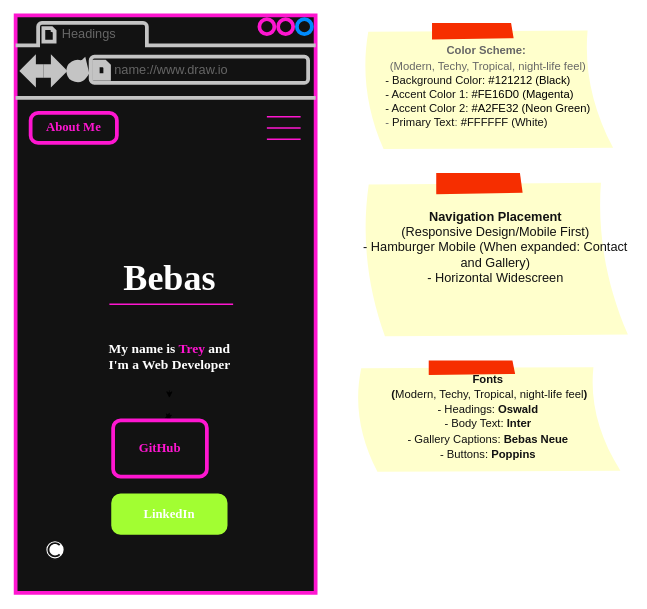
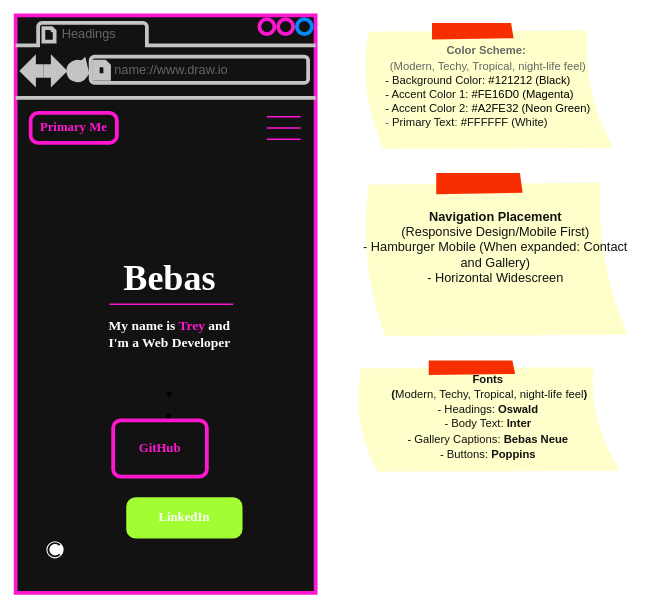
  <mxCell id="0" />
  <mxCell id="1" parent="0" />
  <mxCell id="2" value="" style="strokeWidth=5;shadow=0;dashed=0;align=center;html=1;shape=mxgraph.mockup.containers.browserWindow;rSize=0;strokeColor=#FE16D0;strokeColor2=#008cff;strokeColor3=#c4c4c4;mainText=,;recursiveResize=0;fillColor=#121212;fontFamily=Inter;fontSource=https%3A%2F%2Ffonts.googleapis.com%2Fcss%3Ffamily%3DInter;" parent="1" vertex="1"><mxGeometry x="20" y="20" width="400" height="770" as="geometry" /></mxCell>
  <mxCell id="3" value="Headings" style="strokeWidth=1;shadow=0;dashed=0;align=center;html=1;shape=mxgraph.mockup.containers.anchor;fontSize=17;fontColor=#666666;align=left;" parent="2" vertex="1"><mxGeometry x="60" y="12" width="110" height="26" as="geometry" /></mxCell>
  <mxCell id="4" value="name://www.draw.io" style="strokeWidth=1;shadow=0;dashed=0;align=center;html=1;shape=mxgraph.mockup.containers.anchor;rSize=0;fontSize=17;fontColor=#666666;align=left;" parent="2" vertex="1"><mxGeometry x="130" y="60" width="250" height="26" as="geometry" /></mxCell>
  <mxCell id="5" value="" style="edgeStyle=none;html=1;" parent="2" target="9" edge="1"><mxGeometry relative="1" as="geometry"><mxPoint x="205" y="530" as="sourcePoint" /></mxGeometry></mxCell>
- <mxCell id="6" value="&lt;font style=&quot;color: rgb(254, 22, 208);&quot; face=&quot;Poppins&quot;&gt;About Me&lt;/font&gt;" style="strokeWidth=5;shadow=0;dashed=0;align=center;html=1;shape=mxgraph.mockup.buttons.button;strokeColor=#FE16D0;fontColor=#ffffff;mainText=;buttonStyle=round;fontSize=17;fontStyle=1;fillColor=#121212;whiteSpace=wrap;fontFamily=Oswald;fontSource=https%3A%2F%2Ffonts.googleapis.com%2Fcss%3Ffamily%3DOswald;" parent="2" vertex="1"><mxGeometry x="20" y="130" width="115" height="40" as="geometry" /></mxCell>
+ <mxCell id="6" value="&lt;font style=&quot;color: rgb(254, 22, 208);&quot; face=&quot;Poppins&quot;&gt;Primary Me&lt;/font&gt;" style="strokeWidth=5;shadow=0;dashed=0;align=center;html=1;shape=mxgraph.mockup.buttons.button;strokeColor=#FE16D0;fontColor=#ffffff;mainText=;buttonStyle=round;fontSize=17;fontStyle=1;fillColor=#121212;whiteSpace=wrap;fontFamily=Oswald;fontSource=https%3A%2F%2Ffonts.googleapis.com%2Fcss%3Ffamily%3DOswald;" parent="2" vertex="1"><mxGeometry x="20" y="130" width="115" height="40" as="geometry" /></mxCell>
  <mxCell id="7" value="" style="strokeColor=#121212;verticalLabelPosition=bottom;shadow=0;dashed=0;verticalAlign=top;strokeWidth=2;html=1;shape=mxgraph.mockup.misc.copyrightIcon;labelBorderColor=none;fontColor=#333333;fillColor=#FFFFFF;" parent="2" vertex="1"><mxGeometry x="40" y="700" width="25" height="25" as="geometry" /></mxCell>
  <mxCell id="8" value="" style="edgeStyle=none;html=1;" parent="2" source="9" edge="1"><mxGeometry relative="1" as="geometry"><mxPoint x="205" y="530" as="targetPoint" /></mxGeometry></mxCell>
  <mxCell id="9" value="&lt;font style=&quot;color: rgb(254, 22, 208);&quot; data-font-src=&quot;https://fonts.googleapis.com/css?family=Poppins&quot; face=&quot;Poppins&quot;&gt;GitHub&lt;/font&gt;" style="strokeWidth=5;shadow=0;dashed=0;align=center;html=1;shape=mxgraph.mockup.buttons.button;strokeColor=#FE16D0;fontColor=#ffffff;mainText=;buttonStyle=round;fontSize=17;fontStyle=1;fillColor=#121212;whiteSpace=wrap;labelBorderColor=none;" parent="2" vertex="1"><mxGeometry x="130" y="540" width="125" height="75" as="geometry" /></mxCell>
- <mxCell id="10" value="&lt;font data-font-src=&quot;https://fonts.googleapis.com/css?family=Poppins&quot; face=&quot;Poppins&quot;&gt;LinkedIn&lt;/font&gt;" style="strokeWidth=5;shadow=0;dashed=0;align=center;html=1;shape=mxgraph.mockup.buttons.button;strokeColor=#A2FE32;fontColor=#ffffff;mainText=;buttonStyle=round;fontSize=17;fontStyle=1;fillColor=#A2FE32;whiteSpace=wrap;labelBorderColor=none;" parent="2" vertex="1"><mxGeometry x="130" y="640" width="150" height="50" as="geometry" /></mxCell>
+ <mxCell id="10" value="&lt;font data-font-src=&quot;https://fonts.googleapis.com/css?family=Poppins&quot; face=&quot;Poppins&quot;&gt;LinkedIn&lt;/font&gt;" style="strokeWidth=5;shadow=0;dashed=0;align=center;html=1;shape=mxgraph.mockup.buttons.button;strokeColor=#A2FE32;fontColor=#ffffff;mainText=;buttonStyle=round;fontSize=17;fontStyle=1;fillColor=#A2FE32;whiteSpace=wrap;labelBorderColor=none;" parent="2" vertex="1"><mxGeometry x="150" y="645" width="150" height="50" as="geometry" /></mxCell>
  <mxCell id="11" value="" style="line;strokeWidth=2;html=1;strokeColor=#FE16D0;" parent="2" vertex="1"><mxGeometry x="335" y="130" width="45" height="10" as="geometry" /></mxCell>
  <mxCell id="12" value="" style="line;strokeWidth=2;html=1;strokeColor=#FE16D0;" parent="2" vertex="1"><mxGeometry x="335" y="160" width="45" height="10" as="geometry" /></mxCell>
  <mxCell id="13" value="" style="line;strokeWidth=2;html=1;strokeColor=#FE16D0;" parent="2" vertex="1"><mxGeometry x="335" y="145" width="45" height="10" as="geometry" /></mxCell>
  <mxCell id="14" style="edgeStyle=none;html=1;exitX=0.5;exitY=0;exitDx=0;exitDy=0;entryX=0.5;entryY=0.333;entryDx=0;entryDy=0;entryPerimeter=0;" parent="2" edge="1"><mxGeometry relative="1" as="geometry"><mxPoint x="205" y="500" as="sourcePoint" /><mxPoint x="205" y="509.99" as="targetPoint" /></mxGeometry></mxCell>
  <mxCell id="15" value="&lt;h1&gt;&lt;font face=&quot;Oswald&quot; style=&quot;color: rgb(255, 255, 255);&quot;&gt;Bebas&lt;/font&gt;&lt;/h1&gt;" style="text;strokeColor=none;fillColor=none;html=1;fontSize=24;fontStyle=1;verticalAlign=middle;align=center;" parent="2" vertex="1"><mxGeometry x="155" y="330" width="100" height="40" as="geometry" /></mxCell>
- <mxCell id="16" value="&lt;h2&gt;&lt;font face=&quot;Oswald&quot; style=&quot;color: rgb(255, 255, 255);&quot;&gt;My name is &lt;/font&gt;&lt;font face=&quot;Oswald&quot; style=&quot;color: rgb(254, 22, 208);&quot;&gt;Trey&lt;/font&gt;&lt;font face=&quot;Oswald&quot; style=&quot;color: rgb(255, 255, 255);&quot;&gt; and I'm a Web Developer&lt;/font&gt;&lt;/h2&gt;" style="text;html=1;align=center;verticalAlign=middle;whiteSpace=wrap;rounded=0;" parent="2" vertex="1"><mxGeometry x="117.5" y="420" width="175" height="70" as="geometry" /></mxCell>
+ <mxCell id="16" value="&lt;h2&gt;&lt;font face=&quot;Oswald&quot; style=&quot;color: rgb(255, 255, 255);&quot;&gt;My name is &lt;/font&gt;&lt;font face=&quot;Oswald&quot; style=&quot;color: rgb(254, 22, 208);&quot;&gt;Trey&lt;/font&gt;&lt;font face=&quot;Oswald&quot; style=&quot;color: rgb(255, 255, 255);&quot;&gt; and I'm a Web Developer&lt;/font&gt;&lt;/h2&gt;" style="text;html=1;align=center;verticalAlign=middle;whiteSpace=wrap;rounded=0;" parent="2" vertex="1"><mxGeometry x="117.5" y="390" width="175" height="70" as="geometry" /></mxCell>
  <mxCell id="17" value="" style="line;strokeWidth=2;html=1;strokeColor=#FE16D0;" vertex="1" parent="2"><mxGeometry x="125" y="380" width="165" height="10" as="geometry" /></mxCell>
  <mxCell id="18" value="&lt;div style=&quot;&quot;&gt;&lt;font style=&quot;font-size: 15px;&quot;&gt;&lt;b style=&quot;background-color: transparent;&quot;&gt;Color Scheme:&lt;/b&gt;&lt;span style=&quot;background-color: transparent;&quot;&gt;&amp;nbsp;&lt;/span&gt;&lt;/font&gt;&lt;/div&gt;&lt;div style=&quot;&quot;&gt;&lt;span style=&quot;background-color: transparent;&quot;&gt;&lt;font style=&quot;font-size: 15px;&quot;&gt;(Modern, Techy, Tropical, night-life feel)&lt;/font&gt;&lt;/span&gt;&lt;/div&gt;&lt;font style=&quot;color: rgb(18, 18, 18); font-size: 15px;&quot;&gt;&lt;div style=&quot;text-align: left;&quot;&gt;&lt;span style=&quot;background-color: transparent;&quot;&gt;- Background Color:&amp;nbsp;&lt;/span&gt;&lt;span style=&quot;background-color: transparent; line-height: 18.4px; color: rgb(0, 0, 0);&quot;&gt;#&lt;span style=&quot;line-height: 15.333px; color: rgb(0, 0, 0);&quot;&gt;121212&lt;/span&gt;&lt;span style=&quot;color: rgb(0, 0, 0);&quot;&gt;&lt;/span&gt;&amp;nbsp;(Black)&lt;/span&gt;&lt;/div&gt;&lt;font face=&quot;Helvetica&quot;&gt;&lt;div style=&quot;text-align: left;&quot;&gt;&lt;span style=&quot;background-color: transparent;&quot;&gt;- Accent Color 1:&amp;nbsp;&lt;/span&gt;&lt;span style=&quot;background-color: transparent; line-height: 18.4px; color: rgb(0, 0, 0);&quot;&gt;#&lt;/span&gt;&lt;span style=&quot;background-color: transparent; line-height: 18.4px; color: rgb(0, 0, 0);&quot;&gt;&lt;font&gt;FE16D0&lt;/font&gt;&lt;/span&gt;&lt;span style=&quot;background-color: transparent; line-height: 18.4px; color: rgb(0, 0, 0);&quot;&gt;&amp;nbsp;(Magenta)&lt;/span&gt;&lt;/div&gt;&lt;div style=&quot;text-align: left;&quot;&gt;&lt;span style=&quot;background-color: transparent;&quot;&gt;- Accent Color 2:&amp;nbsp;&lt;/span&gt;&lt;span style=&quot;background-color: transparent; line-height: 18.4px; color: rgb(0, 0, 0);&quot;&gt;#&lt;/span&gt;&lt;span style=&quot;background-color: transparent; line-height: 18.4px; color: rgb(0, 0, 0);&quot;&gt;&lt;font&gt;A2FE32&lt;/font&gt;&lt;/span&gt;&lt;span style=&quot;background-color: transparent; line-height: 18.4px; color: rgb(0, 0, 0);&quot;&gt;&amp;nbsp;(Neon Green)&lt;/span&gt;&lt;/div&gt;&lt;/font&gt;&lt;/font&gt;&lt;div&gt;&lt;div style=&quot;text-align: left;&quot;&gt;&lt;font style=&quot;font-size: 15px;&quot;&gt;&lt;span style=&quot;scrollbar-color: light-dark(#e2e2e2, #4b4b4b)&lt;br/&gt;&#09;&#09;&#09;&#09;&#09;light-dark(#fbfbfb, var(--dark-panel-color)); line-height: 18.4px;&quot;&gt;&lt;span style=&quot;scrollbar-color: light-dark(#e2e2e2, #4b4b4b)&lt;br/&gt;&#09;&#09;&#09;&#09;&#09;light-dark(#fbfbfb, var(--dark-panel-color)); line-height: 18.4px;&quot;&gt;&lt;font style=&quot;&quot; face=&quot;Helvetica&quot;&gt;&lt;span style=&quot;color: rgb(102, 102, 102);&quot;&gt;- &lt;/span&gt;&lt;span style=&quot;color: rgb(102, 102, 102);&quot;&gt;&lt;font style=&quot;color: rgb(18, 18, 18);&quot;&gt;Primary Text&lt;/font&gt;&lt;/span&gt;&lt;span style=&quot;color: rgb(102, 102, 102);&quot;&gt;:&amp;nbsp;&lt;/span&gt;&lt;span style=&quot;color: rgb(0, 0, 0); scrollbar-color: light-dark(#e2e2e2, #4b4b4b)&lt;br/&gt;&#09;&#09;&#09;&#09;&#09;light-dark(#fbfbfb, var(--dark-panel-color)); line-height: 18.4px;&quot;&gt;#&lt;/span&gt;&lt;/font&gt;&lt;/span&gt;&lt;/span&gt;&lt;span style=&quot;color: light-dark(rgb(18, 18, 18), rgb(222, 222, 222)); background-color: transparent;&quot;&gt;&lt;font&gt;FFFFFF&lt;/font&gt;&lt;/span&gt;&lt;span style=&quot;color: light-dark(rgb(18, 18, 18), rgb(222, 222, 222)); background-color: transparent;&quot;&gt;&amp;nbsp;(White)&lt;/span&gt;&lt;/font&gt;&lt;/div&gt;&lt;/div&gt;" style="strokeWidth=1;shadow=0;dashed=0;align=center;html=1;shape=mxgraph.mockup.text.stickyNote2;fontColor=#666666;mainText=;fontSize=17;whiteSpace=wrap;fillColor=#ffffcc;strokeColor=#F62E00;" parent="1" vertex="1"><mxGeometry x="480" y="30" width="340" height="170" as="geometry" /></mxCell>
  <mxCell id="19" value="&lt;font style=&quot;color: rgb(18, 18, 18);&quot;&gt;&lt;b&gt;Navigation&lt;/b&gt; &lt;b&gt;Placement&lt;/b&gt;&lt;br&gt;(Responsive Design/Mobile First)&lt;br&gt;&lt;/font&gt;&lt;div&gt;&lt;font style=&quot;color: rgb(18, 18, 18);&quot;&gt;- Hamburger Mobile (When expanded: Contact and Gallery)&lt;br&gt;- Horizontal Widescreen&lt;br&gt;&lt;/font&gt;&lt;span style=&quot;color: rgba(0, 0, 0, 0); font-family: monospace; font-size: 0px; text-align: start;&quot;&gt;%3CmxGraphModel%3E%3Croot%3E%3CmxCell%20id%3D%220%22%2F%3E%3CmxCell%20id%3D%221%22%20parent%3D%220%22%2F%3E%3CmxCell%20id%3D%222%22%20value%3D%22Fonts%3A%26amp%3Bnbsp%3B%26lt%3Bbr%26gt%3B-%22%20style%3D%22strokeWidth%3D1%3Bshadow%3D0%3Bdashed%3D0%3Balign%3Dcenter%3Bhtml%3D1%3Bshape%3Dmxgraph.mockup.text.stickyNote2%3BfontColor%3D%23666666%3BmainText%3D%3BfontSize%3D17%3BwhiteSpace%3Dwrap%3BfillColor%3D%23ffffcc%3BstrokeColor%3D%23F62E00%3B%22%20vertex%3D%221%22%20parent%3D%221%22%3E%3CmxGeometry%20x%3D%22370%22%20y%3D%2240%22%20width%3D%22280%22%20height%3D%22240%22%20as%3D%22geometry%22%2F%3E%3C%2FmxCell%3E%3C%2Froot%3E%3C%2FmxGraphModel%3E&lt;/span&gt;&lt;/div&gt;" style="strokeWidth=1;shadow=0;dashed=0;align=center;html=1;shape=mxgraph.mockup.text.stickyNote2;fontColor=#666666;mainText=;fontSize=17;whiteSpace=wrap;fillColor=#ffffcc;strokeColor=#F62E00;" parent="1" vertex="1"><mxGeometry x="480" y="230" width="360" height="220" as="geometry" /></mxCell>
  <mxCell id="20" value="&lt;b&gt;&lt;font style=&quot;font-size: 15px; color: rgb(18, 18, 18);&quot;&gt;Fonts&lt;/font&gt;&lt;/b&gt;&lt;div&gt;&lt;font style=&quot;font-size: 15px; color: rgb(18, 18, 18);&quot;&gt;&lt;b&gt;&amp;nbsp;(&lt;/b&gt;&lt;span&gt;Modern, Techy, Tropical, night-life feel&lt;/span&gt;&lt;b&gt;)&lt;/b&gt;&lt;br&gt;&lt;div style=&quot;&quot;&gt;&lt;span style=&quot;background-color: transparent;&quot;&gt;- Headings: &lt;b&gt;Oswald&lt;/b&gt;&lt;/span&gt;&lt;/div&gt;&lt;/font&gt;&lt;div style=&quot;&quot;&gt;&lt;font style=&quot;font-size: 15px; color: rgb(18, 18, 18);&quot;&gt;&lt;span&gt;- Body Text: &lt;b&gt;Inter&lt;/b&gt;&lt;/span&gt;&lt;br&gt;&lt;/font&gt;&lt;/div&gt;&lt;div style=&quot;&quot;&gt;&lt;font style=&quot;font-size: 15px; color: rgb(18, 18, 18);&quot;&gt;&lt;span&gt;- Gallery Captions: &lt;b&gt;Bebas Neue&lt;/b&gt;&lt;/span&gt;&lt;span&gt;&lt;br&gt;&lt;/span&gt;&lt;/font&gt;&lt;/div&gt;&lt;div style=&quot;&quot;&gt;&lt;span&gt;&lt;font style=&quot;font-size: 15px; color: rgb(18, 18, 18);&quot;&gt;- Buttons: &lt;b style=&quot;&quot;&gt;Poppins&lt;/b&gt;&lt;/font&gt;&lt;/span&gt;&lt;span style=&quot;color: rgb(102, 102, 102);&quot;&gt;&lt;br&gt;&lt;/span&gt;&lt;/div&gt;&lt;/div&gt;" style="strokeWidth=1;shadow=0;dashed=0;align=center;html=1;shape=mxgraph.mockup.text.stickyNote2;fontColor=#666666;mainText=;fontSize=17;whiteSpace=wrap;fillColor=#ffffcc;strokeColor=#F62E00;" parent="1" vertex="1"><mxGeometry x="470" y="480" width="360" height="150" as="geometry" /></mxCell>
